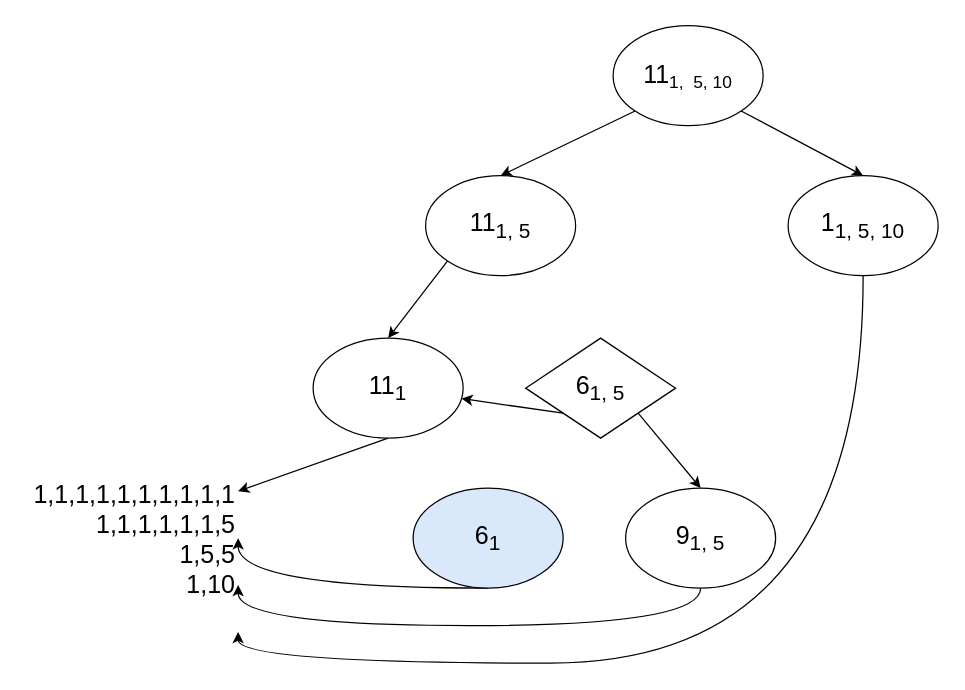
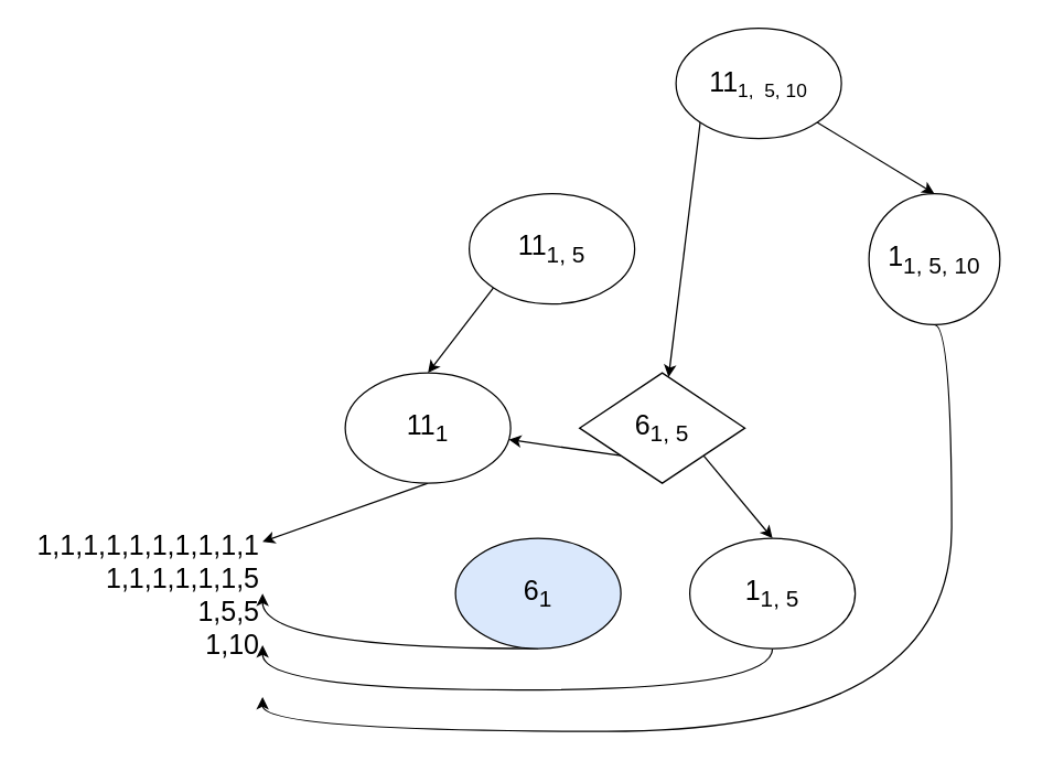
  <mxCell id="0" />
  <mxCell id="1" parent="0" />
- <mxCell id="2" style="edgeStyle=none;html=1;exitX=0;exitY=1;exitDx=0;exitDy=0;fontSize=20;entryX=0.5;entryY=0;entryDx=0;entryDy=0;" parent="1" source="4" target="6" edge="1"><mxGeometry relative="1" as="geometry"><mxPoint x="410" y="380" as="targetPoint" /></mxGeometry></mxCell>
+ <mxCell id="2" style="edgeStyle=none;html=1;exitX=0;exitY=1;exitDx=0;exitDy=0;fontSize=20;" parent="1" source="4" target="13" edge="1"><mxGeometry relative="1" as="geometry"><mxPoint x="410" y="380" as="targetPoint" /></mxGeometry></mxCell>
  <mxCell id="3" style="edgeStyle=none;html=1;exitX=1;exitY=1;exitDx=0;exitDy=0;entryX=0.5;entryY=0;entryDx=0;entryDy=0;fontSize=20;" parent="1" source="4" target="8" edge="1"><mxGeometry relative="1" as="geometry" /></mxCell>
  <mxCell id="4" value="11&lt;span style=&quot;font-size: 16.667px&quot;&gt;&lt;sub&gt;1,&amp;nbsp; 5, 10&lt;/sub&gt;&lt;/span&gt;" style="ellipse;whiteSpace=wrap;html=1;fontSize=20;" parent="1" vertex="1"><mxGeometry x="490" y="20" width="120" height="80" as="geometry" /></mxCell>
  <mxCell id="5" style="edgeStyle=none;html=1;exitX=0;exitY=1;exitDx=0;exitDy=0;entryX=0.5;entryY=0;entryDx=0;entryDy=0;fontSize=20;" parent="1" source="6" target="10" edge="1"><mxGeometry relative="1" as="geometry" /></mxCell>
  <mxCell id="6" value="11&lt;sub&gt;1, 5&lt;/sub&gt;" style="ellipse;whiteSpace=wrap;html=1;fontSize=20;" parent="1" vertex="1"><mxGeometry x="340" y="140" width="120" height="80" as="geometry" /></mxCell>
  <mxCell id="7" style="edgeStyle=orthogonalEdgeStyle;html=1;exitX=0.5;exitY=1;exitDx=0;exitDy=0;entryX=1;entryY=1;entryDx=0;entryDy=0;fontSize=20;curved=1;" parent="1" source="8" target="18" edge="1"><mxGeometry relative="1" as="geometry"><Array as="points"><mxPoint x="690" y="530" /><mxPoint x="190" y="530" /></Array></mxGeometry></mxCell>
- <mxCell id="8" value="1&lt;sub&gt;1, 5, 10&lt;/sub&gt;" style="ellipse;whiteSpace=wrap;html=1;fontSize=20;" parent="1" vertex="1"><mxGeometry x="630" y="140" width="120" height="80" as="geometry" /></mxCell>
+ <mxCell id="8" value="1&lt;sub&gt;1, 5, 10&lt;/sub&gt;" style="ellipse;whiteSpace=wrap;html=1;fontSize=20;" parent="1" vertex="1"><mxGeometry x="630" y="140" width="95" height="95" as="geometry" /></mxCell>
  <mxCell id="9" style="edgeStyle=none;html=1;exitX=0.5;exitY=1;exitDx=0;exitDy=0;entryX=1;entryY=0.25;entryDx=0;entryDy=0;fontSize=20;" parent="1" source="10" target="18" edge="1"><mxGeometry relative="1" as="geometry" /></mxCell>
  <mxCell id="10" value="11&lt;sub&gt;1&lt;/sub&gt;" style="ellipse;whiteSpace=wrap;html=1;fontSize=20;" parent="1" vertex="1"><mxGeometry x="250" y="270" width="120" height="80" as="geometry" /></mxCell>
  <mxCell id="11" style="edgeStyle=none;html=1;exitX=0;exitY=1;exitDx=0;exitDy=0;fontSize=20;" parent="1" source="13" target="10" edge="1"><mxGeometry relative="1" as="geometry" /></mxCell>
  <mxCell id="12" style="edgeStyle=none;html=1;exitX=1;exitY=1;exitDx=0;exitDy=0;entryX=0.5;entryY=0;entryDx=0;entryDy=0;fontSize=20;" parent="1" source="13" target="17" edge="1"><mxGeometry relative="1" as="geometry" /></mxCell>
  <mxCell id="13" value="6&lt;sub&gt;1, 5&lt;/sub&gt;" style="rhombus;whiteSpace=wrap;html=1;fontSize=20;" parent="1" vertex="1"><mxGeometry x="420" y="270" width="120" height="80" as="geometry" /></mxCell>
  <mxCell id="14" style="edgeStyle=orthogonalEdgeStyle;html=1;exitX=0.5;exitY=1;exitDx=0;exitDy=0;entryX=1;entryY=0.5;entryDx=0;entryDy=0;fontSize=20;curved=1;" parent="1" source="15" target="18" edge="1"><mxGeometry relative="1" as="geometry"><Array as="points"><mxPoint x="190" y="470" /></Array></mxGeometry></mxCell>
  <mxCell id="15" value="6&lt;sub&gt;1&lt;/sub&gt;" style="ellipse;whiteSpace=wrap;html=1;fontSize=20;fillColor=#dae8fc;" parent="1" vertex="1"><mxGeometry x="330" y="390" width="120" height="80" as="geometry" /></mxCell>
  <mxCell id="16" style="edgeStyle=orthogonalEdgeStyle;html=1;exitX=0.5;exitY=1;exitDx=0;exitDy=0;entryX=1;entryY=0.75;entryDx=0;entryDy=0;fontSize=20;curved=1;" parent="1" source="17" target="18" edge="1"><mxGeometry relative="1" as="geometry"><Array as="points"><mxPoint x="560" y="500" /><mxPoint x="190" y="500" /></Array></mxGeometry></mxCell>
- <mxCell id="17" value="9&lt;sub&gt;1, 5&lt;/sub&gt;" style="ellipse;whiteSpace=wrap;html=1;fontSize=20;" parent="1" vertex="1"><mxGeometry x="500" y="390" width="120" height="80" as="geometry" /></mxCell>
+ <mxCell id="17" value="1&lt;sub&gt;1, 5&lt;/sub&gt;" style="ellipse;whiteSpace=wrap;html=1;fontSize=20;" parent="1" vertex="1"><mxGeometry x="500" y="390" width="120" height="80" as="geometry" /></mxCell>
  <mxCell id="18" value="1,1,1,1,1,1,1,1,1,1&lt;br&gt;1,1,1,1,1,1,5&lt;br&gt;1,5,5&lt;br&gt;1,10" style="text;html=1;strokeColor=none;fillColor=none;align=right;verticalAlign=middle;whiteSpace=wrap;rounded=0;fontSize=20;" parent="1" vertex="1"><mxGeometry x="20" y="355" width="170" height="150" as="geometry" /></mxCell>
